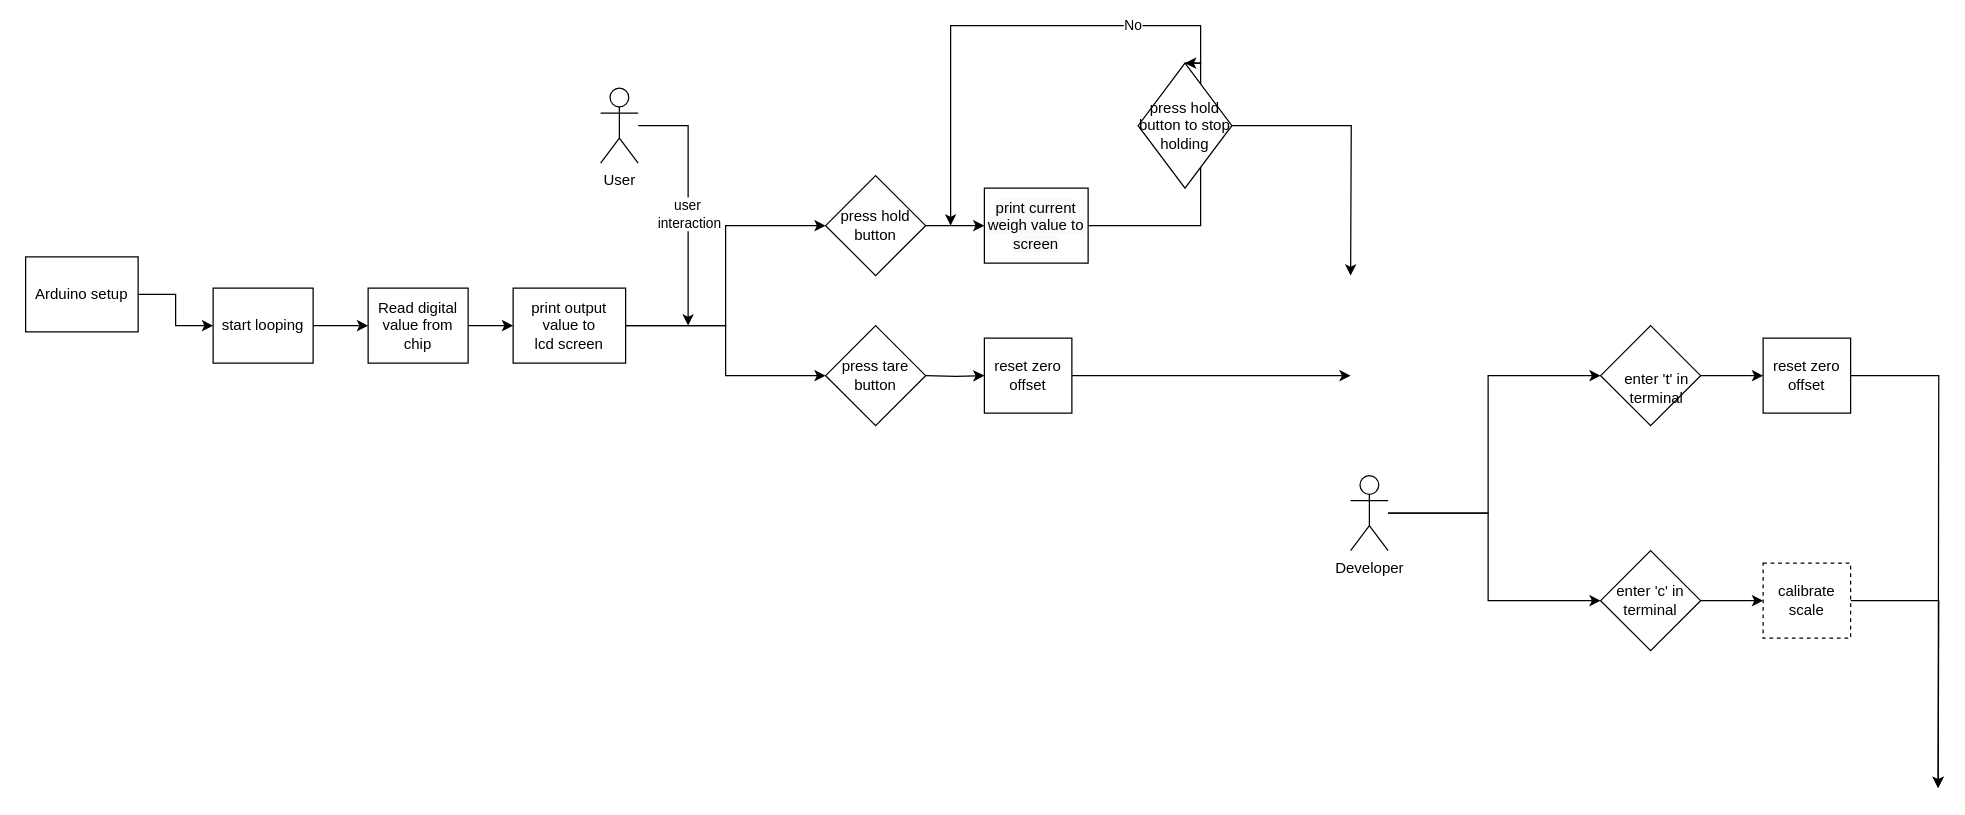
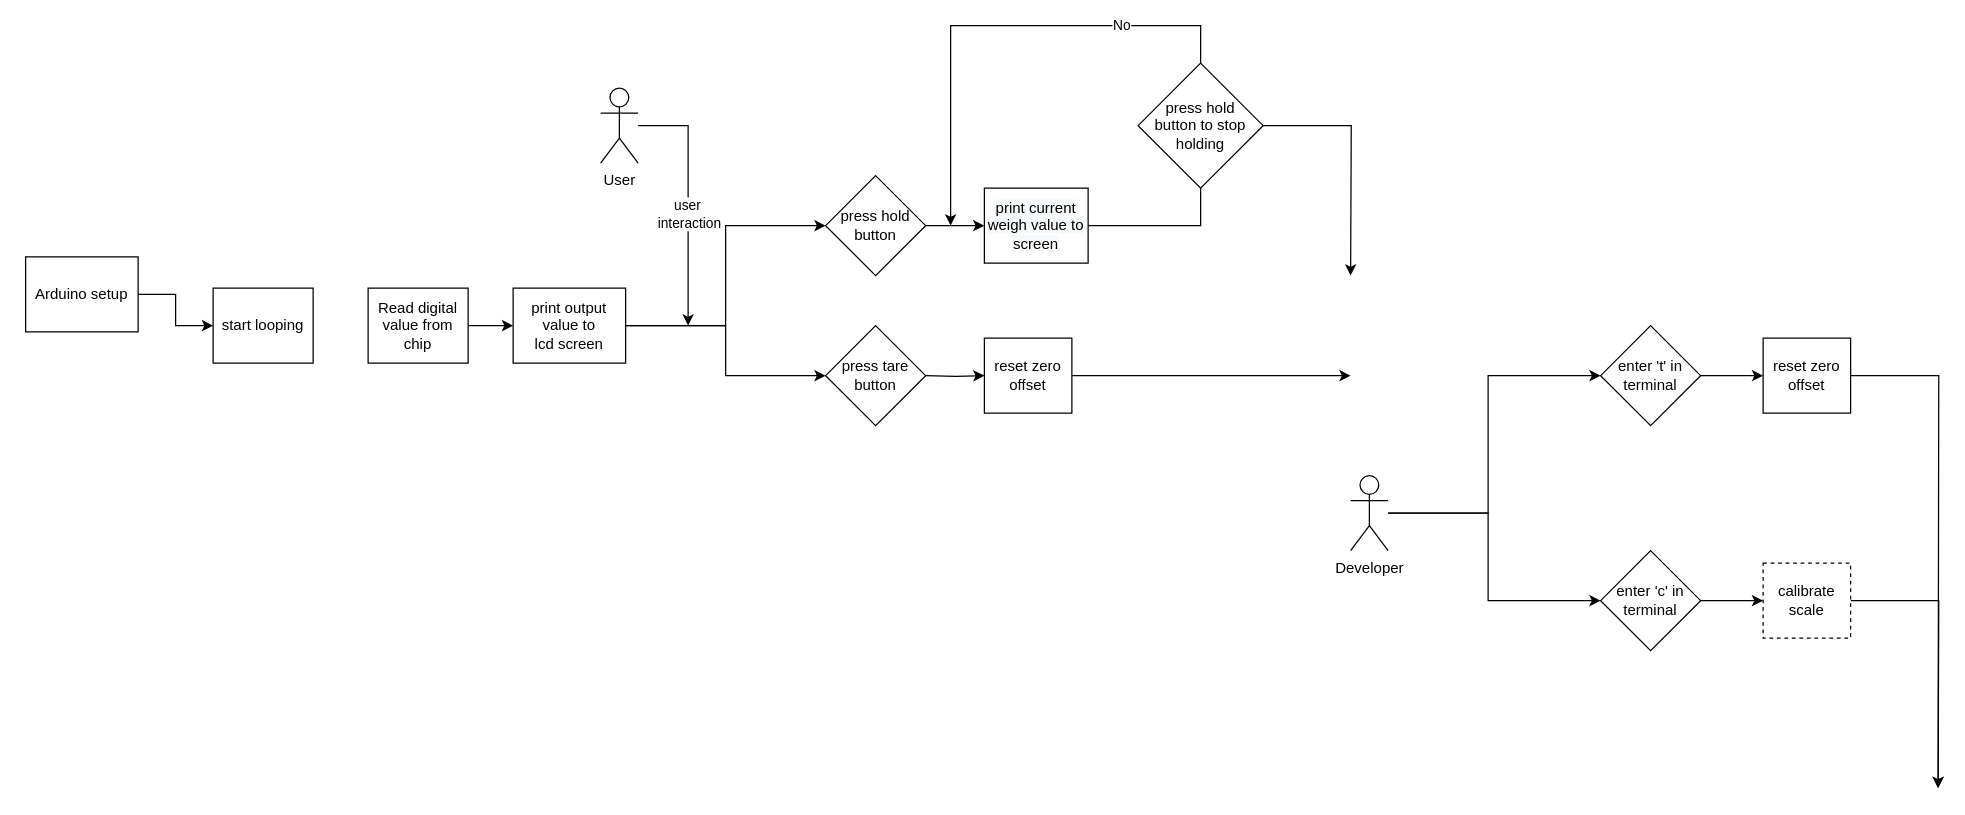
  <mxCell id="0" />
  <mxCell id="1" parent="0" />
  <mxCell id="2" value="" style="edgeStyle=orthogonalEdgeStyle;rounded=0;orthogonalLoop=1;jettySize=auto;html=1;" parent="1" source="4" edge="1"><mxGeometry relative="1" as="geometry"><mxPoint x="550" y="260" as="targetPoint" /><Array as="points"><mxPoint x="550" y="100" /><mxPoint x="550" y="260" /></Array></mxGeometry></mxCell>
  <mxCell id="3" value="user&amp;nbsp;&lt;br&gt;interaction" style="edgeLabel;html=1;align=center;verticalAlign=middle;resizable=0;points=[];" parent="2" vertex="1" connectable="0"><mxGeometry x="0.104" relative="1" as="geometry"><mxPoint as="offset" /></mxGeometry></mxCell>
  <mxCell id="4" value="User" style="shape=umlActor;verticalLabelPosition=bottom;verticalAlign=top;html=1;outlineConnect=0;" parent="1" vertex="1"><mxGeometry x="480" y="70" width="30" height="60" as="geometry" /></mxCell>
  <mxCell id="5" value="" style="group" parent="1" vertex="1" connectable="0"><mxGeometry x="660" y="260" width="80" height="80" as="geometry" /></mxCell>
  <mxCell id="6" value="" style="rhombus;whiteSpace=wrap;html=1;" parent="5" vertex="1"><mxGeometry width="80" height="80" as="geometry" /></mxCell>
  <mxCell id="7" value="press tare button" style="text;html=1;strokeColor=none;fillColor=none;align=center;verticalAlign=middle;whiteSpace=wrap;rounded=0;" parent="5" vertex="1"><mxGeometry x="10" y="25" width="60" height="30" as="geometry" /></mxCell>
  <mxCell id="8" value="" style="group" parent="1" vertex="1" connectable="0"><mxGeometry x="660" y="140" width="80" height="80" as="geometry" /></mxCell>
  <mxCell id="9" value="" style="rhombus;whiteSpace=wrap;html=1;" parent="8" vertex="1"><mxGeometry width="80" height="80" as="geometry" /></mxCell>
  <mxCell id="10" value="press hold button" style="text;html=1;strokeColor=none;fillColor=none;align=center;verticalAlign=middle;whiteSpace=wrap;rounded=0;" parent="8" vertex="1"><mxGeometry x="10" y="25" width="60" height="30" as="geometry" /></mxCell>
  <mxCell id="11" value="" style="group" parent="1" vertex="1" connectable="0"><mxGeometry x="1280" y="440" width="80" height="80" as="geometry" /></mxCell>
  <mxCell id="12" value="" style="rhombus;whiteSpace=wrap;html=1;verticalAlign=top;" parent="11" vertex="1"><mxGeometry width="80" height="80" as="geometry" /></mxCell>
  <mxCell id="13" value="enter 'c' in terminal" style="text;html=1;strokeColor=none;fillColor=none;align=center;verticalAlign=middle;whiteSpace=wrap;rounded=0;" parent="11" vertex="1"><mxGeometry x="10" y="25" width="60" height="30" as="geometry" /></mxCell>
  <mxCell id="14" style="edgeStyle=orthogonalEdgeStyle;rounded=0;orthogonalLoop=1;jettySize=auto;html=1;exitX=1;exitY=0.5;exitDx=0;exitDy=0;entryX=0;entryY=0.5;entryDx=0;entryDy=0;" parent="1" source="9" target="26" edge="1"><mxGeometry relative="1" as="geometry"><mxPoint x="780" y="180" as="targetPoint" /></mxGeometry></mxCell>
  <mxCell id="15" value="" style="edgeStyle=orthogonalEdgeStyle;rounded=0;orthogonalLoop=1;jettySize=auto;html=1;entryX=0;entryY=0.5;entryDx=0;entryDy=0;" parent="1" target="38" edge="1"><mxGeometry relative="1" as="geometry"><mxPoint x="740" y="300" as="sourcePoint" /><mxPoint x="780" y="300" as="targetPoint" /></mxGeometry></mxCell>
  <mxCell id="16" style="edgeStyle=orthogonalEdgeStyle;rounded=0;orthogonalLoop=1;jettySize=auto;html=1;exitX=1;exitY=0.5;exitDx=0;exitDy=0;entryX=0;entryY=0.5;entryDx=0;entryDy=0;" parent="1" source="17" target="19" edge="1"><mxGeometry relative="1" as="geometry"><mxPoint x="100" y="260" as="sourcePoint" /><mxPoint x="170" y="260" as="targetPoint" /></mxGeometry></mxCell>
  <mxCell id="17" value="Arduino setup" style="rounded=0;whiteSpace=wrap;html=1;" parent="1" vertex="1"><mxGeometry x="20" y="205" width="90" height="60" as="geometry" /></mxCell>
- <mxCell id="18" value="" style="edgeStyle=orthogonalEdgeStyle;rounded=0;orthogonalLoop=1;jettySize=auto;html=1;" parent="1" source="19" target="24" edge="1"><mxGeometry relative="1" as="geometry" /></mxCell>
  <mxCell id="19" value="start looping" style="rounded=0;whiteSpace=wrap;html=1;" parent="1" vertex="1"><mxGeometry x="170" y="230" width="80" height="60" as="geometry" /></mxCell>
  <mxCell id="20" style="edgeStyle=orthogonalEdgeStyle;rounded=0;orthogonalLoop=1;jettySize=auto;html=1;exitX=1;exitY=0.5;exitDx=0;exitDy=0;entryX=0;entryY=0.5;entryDx=0;entryDy=0;" parent="1" source="22" target="9" edge="1"><mxGeometry relative="1" as="geometry" /></mxCell>
  <mxCell id="21" style="edgeStyle=orthogonalEdgeStyle;rounded=0;orthogonalLoop=1;jettySize=auto;html=1;exitX=1;exitY=0.5;exitDx=0;exitDy=0;entryX=0;entryY=0.5;entryDx=0;entryDy=0;" parent="1" source="22" target="6" edge="1"><mxGeometry relative="1" as="geometry"><mxPoint x="630" y="270" as="targetPoint" /></mxGeometry></mxCell>
  <mxCell id="22" value="print output value to&lt;br&gt;lcd screen" style="rounded=0;whiteSpace=wrap;html=1;" parent="1" vertex="1"><mxGeometry x="410" y="230" width="90" height="60" as="geometry" /></mxCell>
  <mxCell id="23" style="edgeStyle=orthogonalEdgeStyle;rounded=0;orthogonalLoop=1;jettySize=auto;html=1;exitX=1;exitY=0.5;exitDx=0;exitDy=0;entryX=0;entryY=0.5;entryDx=0;entryDy=0;" parent="1" source="24" target="22" edge="1"><mxGeometry relative="1" as="geometry" /></mxCell>
  <mxCell id="24" value="Read digital value from chip" style="whiteSpace=wrap;html=1;rounded=0;" parent="1" vertex="1"><mxGeometry x="294" y="230" width="80" height="60" as="geometry" /></mxCell>
  <mxCell id="25" style="edgeStyle=orthogonalEdgeStyle;rounded=0;orthogonalLoop=1;jettySize=auto;html=1;exitX=1;exitY=0.5;exitDx=0;exitDy=0;entryX=0.5;entryY=0;entryDx=0;entryDy=0;" parent="1" source="26" target="30" edge="1"><mxGeometry relative="1" as="geometry"><mxPoint x="580" y="180" as="targetPoint" /><Array as="points"><mxPoint x="960" y="180" /></Array></mxGeometry></mxCell>
  <mxCell id="26" value="&lt;span style=&quot;color: rgb(0, 0, 0); font-family: Helvetica; font-size: 12px; font-style: normal; font-variant-ligatures: normal; font-variant-caps: normal; font-weight: 400; letter-spacing: normal; orphans: 2; text-align: center; text-indent: 0px; text-transform: none; widows: 2; word-spacing: 0px; -webkit-text-stroke-width: 0px; background-color: rgb(248, 249, 250); text-decoration-thickness: initial; text-decoration-style: initial; text-decoration-color: initial; float: none; display: inline !important;&quot;&gt;print current weigh value to screen&lt;/span&gt;" style="rounded=0;whiteSpace=wrap;html=1;" parent="1" vertex="1"><mxGeometry x="787" y="150" width="83" height="60" as="geometry" /></mxCell>
  <mxCell id="27" style="edgeStyle=orthogonalEdgeStyle;rounded=0;orthogonalLoop=1;jettySize=auto;html=1;exitX=0.5;exitY=0;exitDx=0;exitDy=0;" parent="1" source="30" edge="1"><mxGeometry relative="1" as="geometry"><mxPoint x="760" y="180" as="targetPoint" /><Array as="points"><mxPoint x="960" y="20" /><mxPoint x="760" y="20" /></Array></mxGeometry></mxCell>
  <mxCell id="28" value="No" style="edgeLabel;html=1;align=center;verticalAlign=middle;resizable=0;points=[];" parent="27" vertex="1" connectable="0"><mxGeometry x="-0.517" y="-1" relative="1" as="geometry"><mxPoint as="offset" /></mxGeometry></mxCell>
  <mxCell id="29" style="edgeStyle=orthogonalEdgeStyle;rounded=0;orthogonalLoop=1;jettySize=auto;html=1;exitX=1;exitY=0.5;exitDx=0;exitDy=0;" parent="1" source="30" edge="1"><mxGeometry relative="1" as="geometry"><mxPoint x="1080" y="220" as="targetPoint" /></mxGeometry></mxCell>
- <mxCell id="30" value="press hold &lt;br&gt;button to stop holding" style="rhombus;whiteSpace=wrap;html=1;" parent="1" vertex="1"><mxGeometry x="910" y="50" width="75" height="100" as="geometry" /></mxCell>
+ <mxCell id="30" value="press hold &lt;br&gt;button to stop holding" style="rhombus;whiteSpace=wrap;html=1;" parent="1" vertex="1"><mxGeometry x="910" y="50" width="100" height="100" as="geometry" /></mxCell>
  <mxCell id="31" value="" style="edgeStyle=orthogonalEdgeStyle;rounded=0;orthogonalLoop=1;jettySize=auto;html=1;" parent="1" source="32" edge="1"><mxGeometry relative="1" as="geometry"><mxPoint x="1280" y="480" as="targetPoint" /><Array as="points"><mxPoint x="1190" y="410" /><mxPoint x="1190" y="480" /></Array></mxGeometry></mxCell>
  <mxCell id="32" value="Developer" style="shape=umlActor;verticalLabelPosition=bottom;verticalAlign=top;html=1;outlineConnect=0;" parent="1" vertex="1"><mxGeometry x="1080" y="380" width="30" height="60" as="geometry" /></mxCell>
  <mxCell id="33" value="" style="edgeStyle=orthogonalEdgeStyle;rounded=0;orthogonalLoop=1;jettySize=auto;html=1;entryX=0;entryY=0.5;entryDx=0;entryDy=0;" parent="1" target="35" edge="1"><mxGeometry relative="1" as="geometry"><mxPoint x="1110" y="410" as="sourcePoint" /><mxPoint x="1290" y="470" as="targetPoint" /><Array as="points"><mxPoint x="1190" y="410" /><mxPoint x="1190" y="300" /></Array></mxGeometry></mxCell>
  <mxCell id="34" value="" style="group" parent="1" vertex="1" connectable="0"><mxGeometry x="1280" y="260" width="80" height="80" as="geometry" /></mxCell>
  <mxCell id="35" value="" style="rhombus;whiteSpace=wrap;html=1;verticalAlign=top;" parent="34" vertex="1"><mxGeometry width="80" height="80" as="geometry" /></mxCell>
- <mxCell id="36" value="enter 't' in terminal" style="text;html=1;strokeColor=none;fillColor=none;align=center;verticalAlign=middle;whiteSpace=wrap;rounded=0;" parent="34" vertex="1"><mxGeometry x="15" y="35" width="60" height="30" as="geometry" /></mxCell>
+ <mxCell id="36" value="enter 't' in terminal" style="text;html=1;strokeColor=none;fillColor=none;align=center;verticalAlign=middle;whiteSpace=wrap;rounded=0;" parent="34" vertex="1"><mxGeometry x="10" y="25" width="60" height="30" as="geometry" /></mxCell>
  <mxCell id="37" style="edgeStyle=orthogonalEdgeStyle;rounded=0;orthogonalLoop=1;jettySize=auto;html=1;exitX=1;exitY=0.5;exitDx=0;exitDy=0;" parent="1" source="38" edge="1"><mxGeometry relative="1" as="geometry"><mxPoint x="1080" y="300" as="targetPoint" /></mxGeometry></mxCell>
  <mxCell id="38" value="reset zero&lt;br&gt;offset" style="rounded=0;whiteSpace=wrap;html=1;" parent="1" vertex="1"><mxGeometry x="787" y="270" width="70" height="60" as="geometry" /></mxCell>
  <mxCell id="39" style="edgeStyle=orthogonalEdgeStyle;rounded=0;orthogonalLoop=1;jettySize=auto;html=1;exitX=1;exitY=0.5;exitDx=0;exitDy=0;" parent="1" source="40" edge="1"><mxGeometry relative="1" as="geometry"><mxPoint x="1550" y="630" as="targetPoint" /></mxGeometry></mxCell>
  <mxCell id="40" value="reset zero&lt;br&gt;offset" style="rounded=0;whiteSpace=wrap;html=1;" parent="1" vertex="1"><mxGeometry x="1410" y="270" width="70" height="60" as="geometry" /></mxCell>
  <mxCell id="41" style="edgeStyle=orthogonalEdgeStyle;rounded=0;orthogonalLoop=1;jettySize=auto;html=1;exitX=1;exitY=0.5;exitDx=0;exitDy=0;entryX=0;entryY=0.5;entryDx=0;entryDy=0;" parent="1" source="35" target="40" edge="1"><mxGeometry relative="1" as="geometry" /></mxCell>
  <mxCell id="42" style="edgeStyle=orthogonalEdgeStyle;rounded=0;orthogonalLoop=1;jettySize=auto;html=1;exitX=1;exitY=0.5;exitDx=0;exitDy=0;" parent="1" source="43" edge="1"><mxGeometry relative="1" as="geometry"><mxPoint x="1550" y="630" as="targetPoint" /></mxGeometry></mxCell>
  <mxCell id="43" value="calibrate scale" style="rounded=0;whiteSpace=wrap;html=1;dashed=1;" parent="1" vertex="1"><mxGeometry x="1410" y="450" width="70" height="60" as="geometry" /></mxCell>
  <mxCell id="44" style="edgeStyle=orthogonalEdgeStyle;rounded=0;orthogonalLoop=1;jettySize=auto;html=1;exitX=1;exitY=0.5;exitDx=0;exitDy=0;" parent="1" source="12" target="43" edge="1"><mxGeometry relative="1" as="geometry" /></mxCell>
